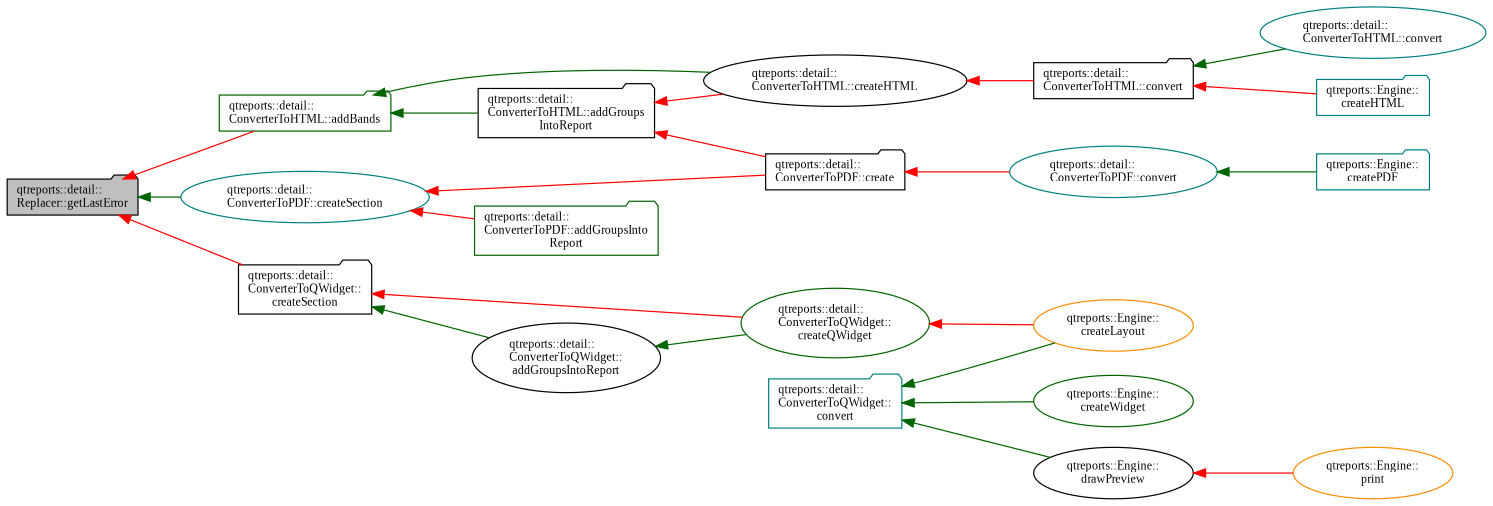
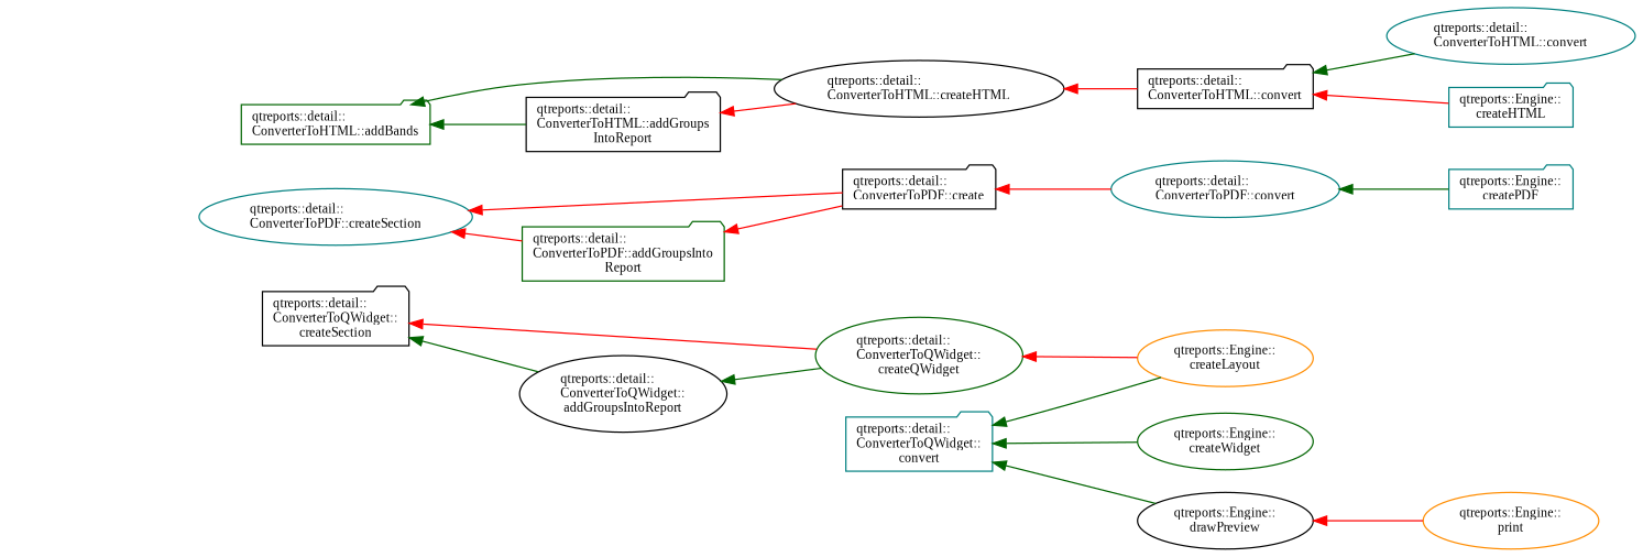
  digraph {
    fontname="Liberation Serif"
    rankdir=LR
    node [color=black fontname="Liberation Serif" fontsize=10 shape=folder]
    edge [color=red dir=back fontname="Liberation Serif" fontsize=10 labelfontname=Helvetica labelfontsize=10 style=solid]
-   n1 [fillcolor=grey75 fontcolor=black height=0.2 label="qtreports::detail::\lReplacer::getLastError" style=filled width=0.4]
    n2 [color=darkgreen height=0.2 label="qtreports::detail::\lConverterToHTML::addBands" width=0.4]
    n3 [color=teal height=0.2 label="qtreports::detail::\lConverterToPDF::createSection" shape=ellipse width=0.4]
    n4 [height=0.2 label="qtreports::detail::\lConverterToQWidget::\lcreateSection" width=0.4]
    n5 [height=0.2 label="qtreports::detail::\lConverterToHTML::createHTML" shape=ellipse width=0.4]
    n6 [height=0.2 label="qtreports::detail::\lConverterToHTML::addGroups\lIntoReport" width=0.4]
    n7 [height=0.2 label="qtreports::detail::\lConverterToPDF::create" width=0.4]
    n8 [color=darkgreen height=0.2 label="qtreports::detail::\lConverterToPDF::addGroupsInto\lReport" width=0.4]
    n9 [color=darkgreen height=0.2 label="qtreports::detail::\lConverterToQWidget::\lcreateQWidget" shape=ellipse width=0.4]
    n10 [height=0.2 label="qtreports::detail::\lConverterToQWidget::\laddGroupsIntoReport" shape=ellipse width=0.4]
    n11 [height=0.2 label="qtreports::detail::\lConverterToHTML::convert" width=0.4]
    n12 [color=teal height=0.2 label="qtreports::detail::\lConverterToHTML::convert" shape=ellipse width=0.4]
    n13 [color=teal height=0.2 label="qtreports::Engine::\lcreateHTML" width=0.4]
    n14 [color=teal height=0.2 label="qtreports::detail::\lConverterToPDF::convert" shape=ellipse width=0.4]
    n15 [color=teal height=0.2 label="qtreports::Engine::\lcreatePDF" width=0.4]
    n16 [color=darkorange height=0.2 label="qtreports::Engine::\lcreateLayout" shape=ellipse width=0.4]
    n17 [color=teal height=0.2 label="qtreports::detail::\lConverterToQWidget::\lconvert" width=0.4]
    n18 [color=darkgreen height=0.2 label="qtreports::Engine::\lcreateWidget" shape=ellipse width=0.4]
    n19 [height=0.2 label="qtreports::Engine::\ldrawPreview" shape=ellipse width=0.4]
    n20 [color=darkorange height=0.2 label="qtreports::Engine::\lprint" shape=ellipse width=0.4]
-   n1 -> n2
-   n1 -> n3 [color=darkgreen]
-   n1 -> n4
    n2 -> n5 [color=darkgreen]
    n2 -> n6 [color=darkgreen]
    n3 -> n7
    n3 -> n8
    n4 -> n9
    n4 -> n10 [color=darkgreen]
    n5 -> n11
    n6 -> n5
    n7 -> n14
-   n6 -> n7
+   n8 -> n7
    n9 -> n16
    n10 -> n9 [color=darkgreen]
    n11 -> n12 [color=darkgreen]
    n11 -> n13
    n14 -> n15 [color=darkgreen]
    n17 -> n16 [color=darkgreen]
    n17 -> n18 [color=darkgreen]
    n17 -> n19 [color=darkgreen]
    n19 -> n20
  }
